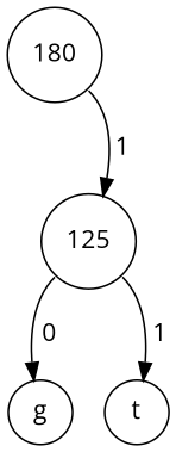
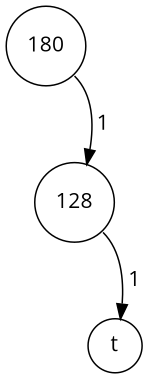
  digraph {
    fontname="Open Sans"
    node [fontname="Open Sans" shape=circle]
    edge [fontname="Open Sans" tailport=se]
    n1 [label=180 width=0.5]
-   n2 [label=125 width=0.5]
-   n3 [label=g width=0.5]
+   n2 [label=128 width=0.5]
    n4 [label=t width=0.5]
    n1 -> n2 [label=" 1"]
-   n2 -> n3 [label=" 0" tailport=sw]
    n2 -> n4 [label=" 1"]
  }
